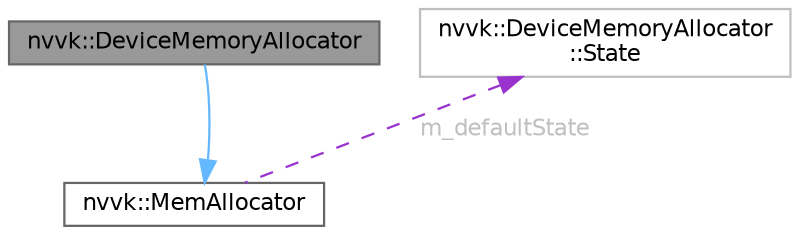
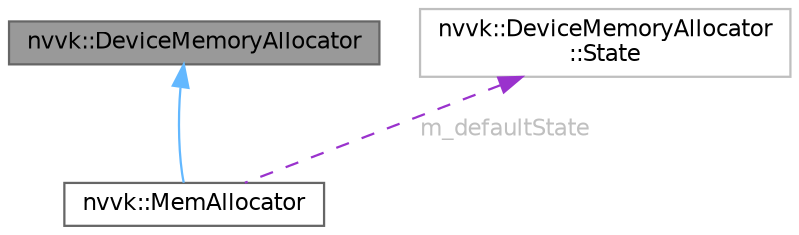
  digraph {
    node [color=gray40 fillcolor=white fontname=Helvetica fontsize=10 shape=box style=filled]
    edge [dir=back fontname=Helvetica fontsize=10 labelfontname=Helvetica labelfontsize=10]
    n1 [fillcolor=grey60 fontcolor=black height=0.2 label="nvvk::DeviceMemoryAllocator" width=0.4]
    n2 [height=0.2 label="nvvk::MemAllocator" width=0.4]
    n3 [color=grey75 height=0.2 label="nvvk::DeviceMemoryAllocator\l::State" width=0.4]
-   n2 -> n1 [color=steelblue1 style=solid]
+   n1 -> n2 [color=steelblue1 style=solid]
    n3 -> n2 [color=darkorchid3 fontcolor=grey label=" m_defaultState" style=dashed]
  }
